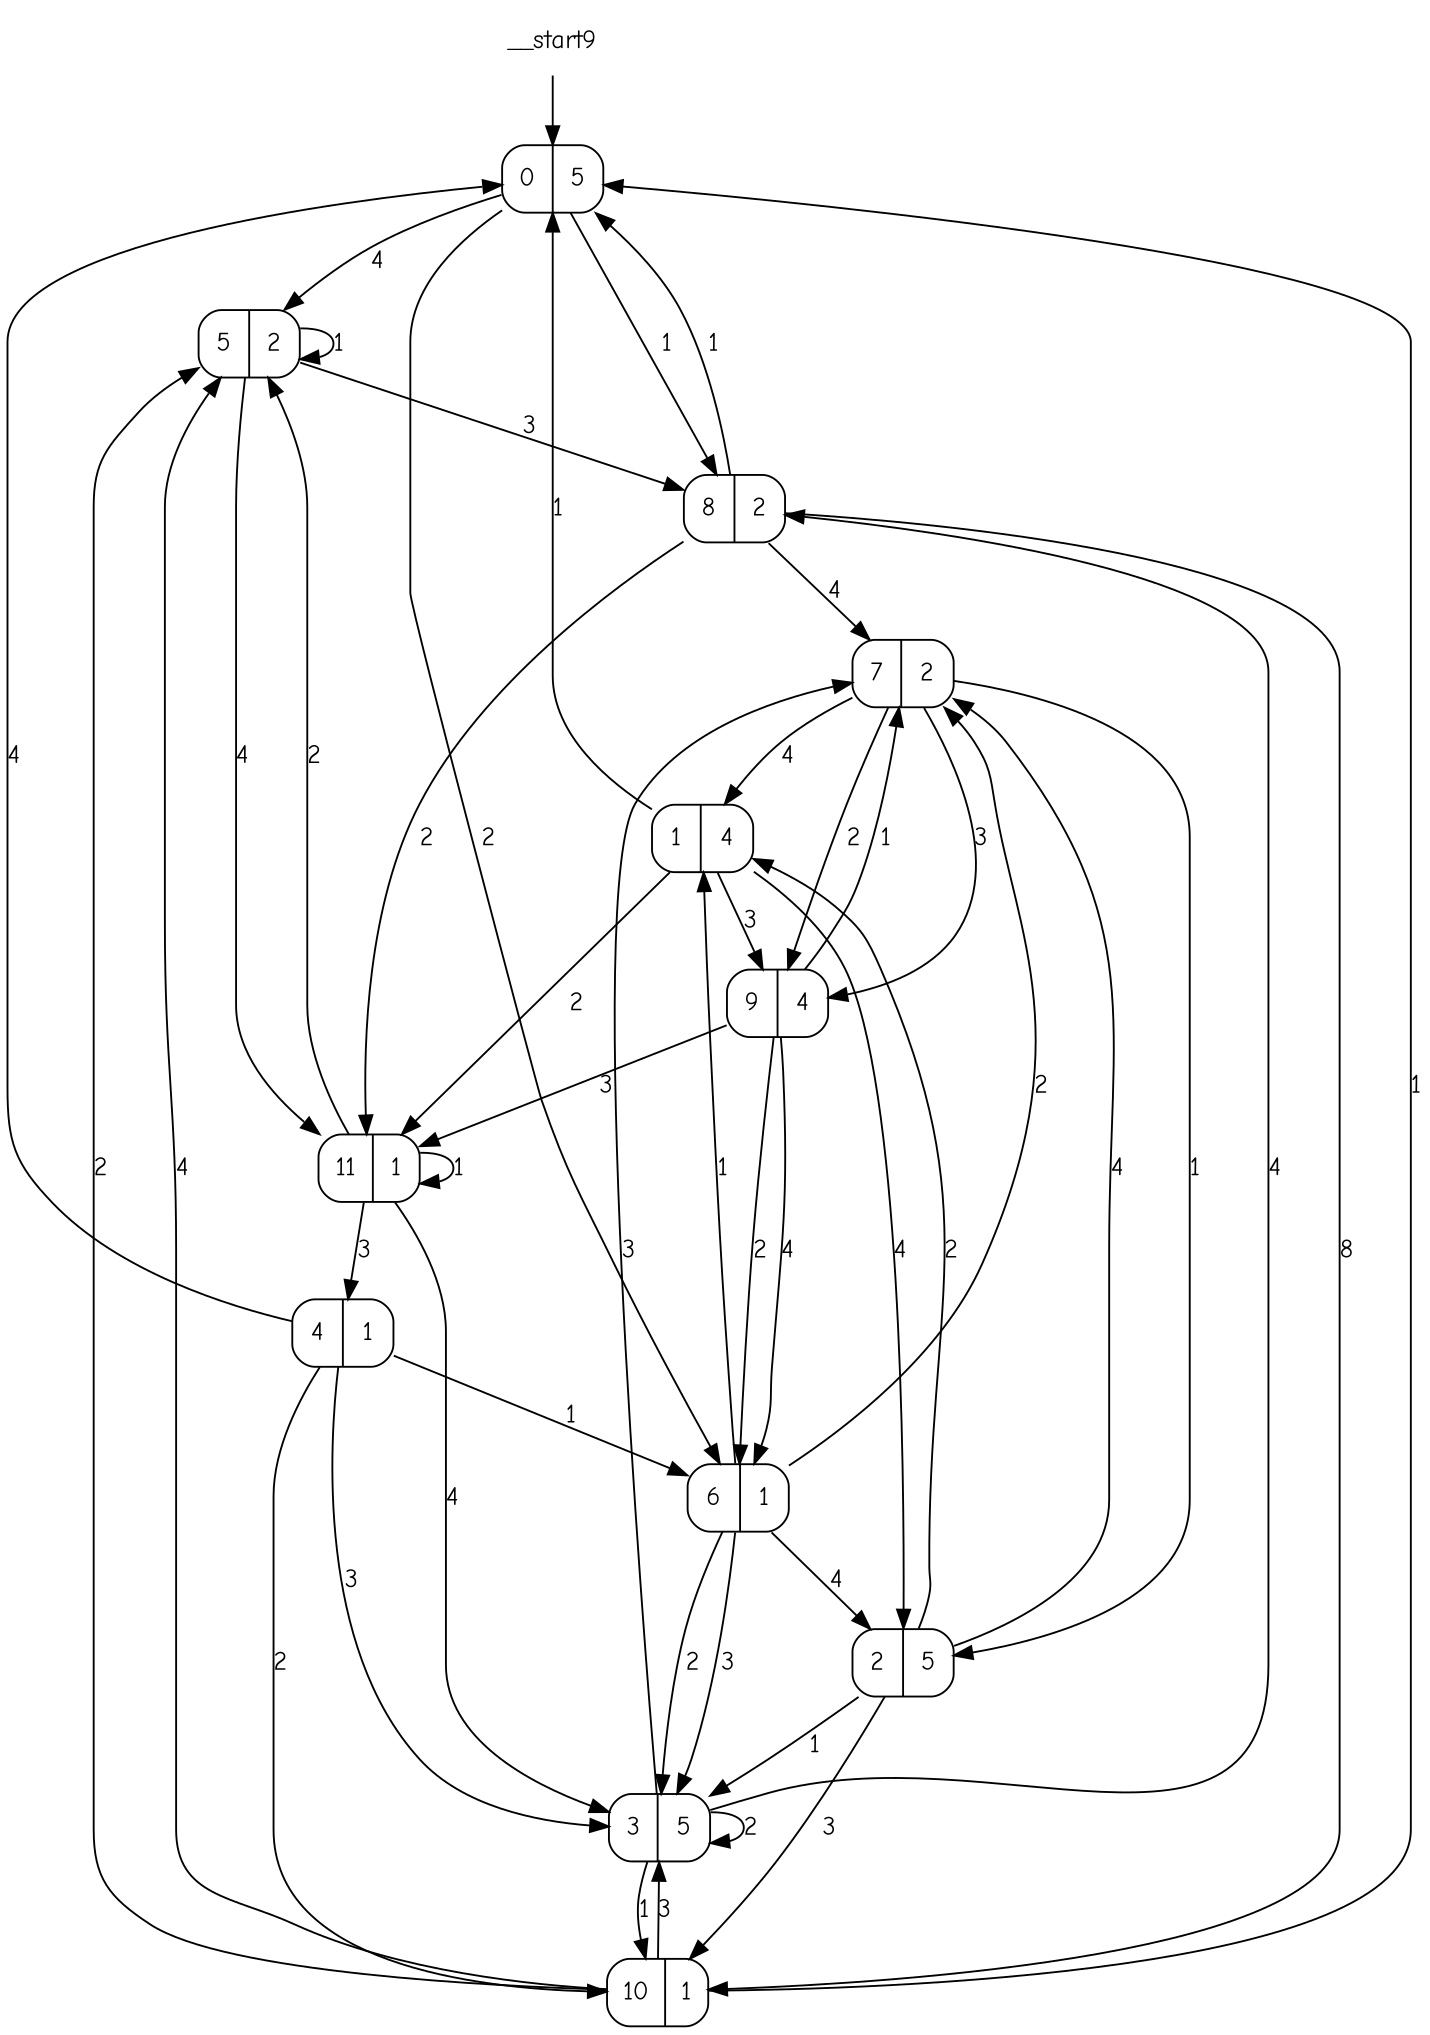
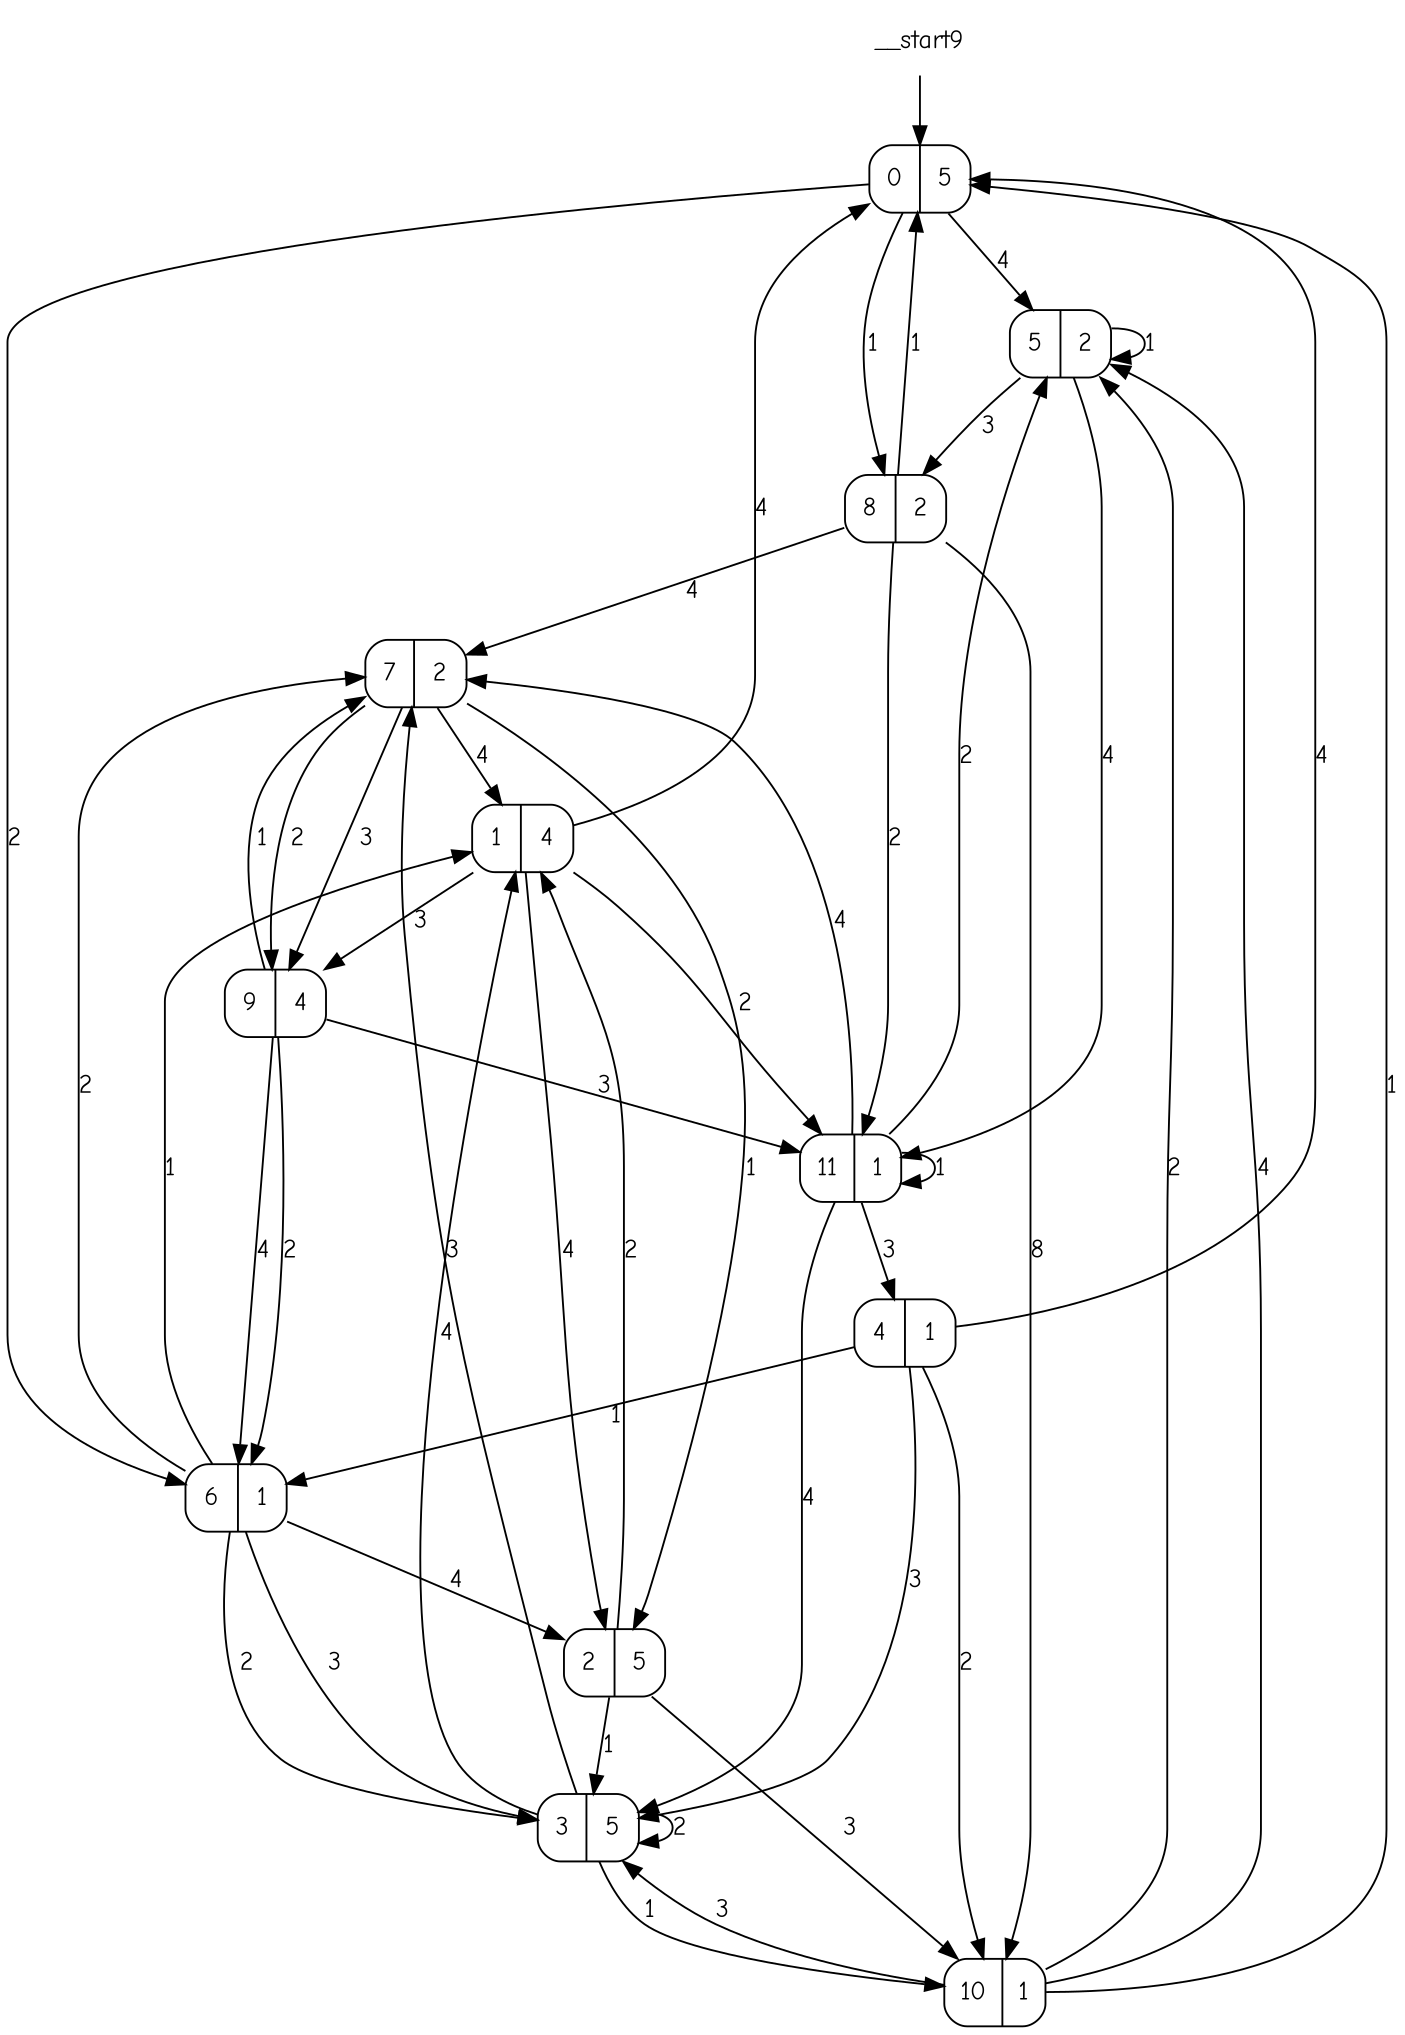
  digraph {
    fontname="Comic Neue"
    node [fontname="Comic Neue" shape=record style=rounded]
    edge [fontname="Comic Neue"]
    n1 [label="0|5"]
    n2 [label="5|2"]
    n3 [label="6|1"]
    n4 [label="8|2"]
    n5 [label="4|1"]
    n6 [label="3|5"]
    n7 [label="10|1"]
    n8 [label="11|1"]
    n9 [label="1|4"]
    n10 [label="2|5"]
    n11 [label="7|2"]
    n12 [label="9|4"]
    n13 [label=__start9 shape=none style=""]
    n1 -> n2 [label=4]
    n1 -> n3 [label=2]
    n1 -> n4 [label=1]
    n2 -> n2 [label=1]
    n2 -> n4 [label=3]
    n2 -> n8 [label=4]
    n3 -> n6 [label=2]
    n3 -> n6 [label=3]
    n3 -> n9 [label=1]
    n3 -> n10 [label=4]
    n3 -> n11 [label=2]
    n4 -> n1 [label=1]
    n4 -> n7 [label=8]
    n4 -> n8 [label=2]
    n4 -> n11 [label=4]
    n5 -> n1 [label=4]
    n5 -> n3 [label=1]
    n5 -> n6 [label=3]
    n5 -> n7 [label=2]
-   n6 -> n4 [label=4]
+   n6 -> n9 [label=4]
    n6 -> n6 [label=2]
    n6 -> n7 [label=1]
    n6 -> n11 [label=3]
    n7 -> n1 [label=1]
    n7 -> n2 [label=2]
    n7 -> n2 [label=4]
    n7 -> n6 [label=3]
    n8 -> n2 [label=2]
    n8 -> n5 [label=3]
    n8 -> n6 [label=4]
    n8 -> n8 [label=1]
-   n9 -> n1 [label=1]
+   n9 -> n1 [label=4]
    n9 -> n8 [label=2]
    n9 -> n10 [label=4]
    n9 -> n12 [label=3]
    n10 -> n6 [label=1]
    n10 -> n7 [label=3]
    n10 -> n9 [label=2]
-   n10 -> n11 [label=4]
+   n8 -> n11 [label=4]
    n11 -> n9 [label=4]
    n11 -> n10 [label=1]
    n11 -> n12 [label=2]
    n11 -> n12 [label=3]
    n12 -> n3 [label=2]
    n12 -> n3 [label=4]
    n12 -> n8 [label=3]
    n12 -> n11 [label=1]
    n13 -> n1
  }
